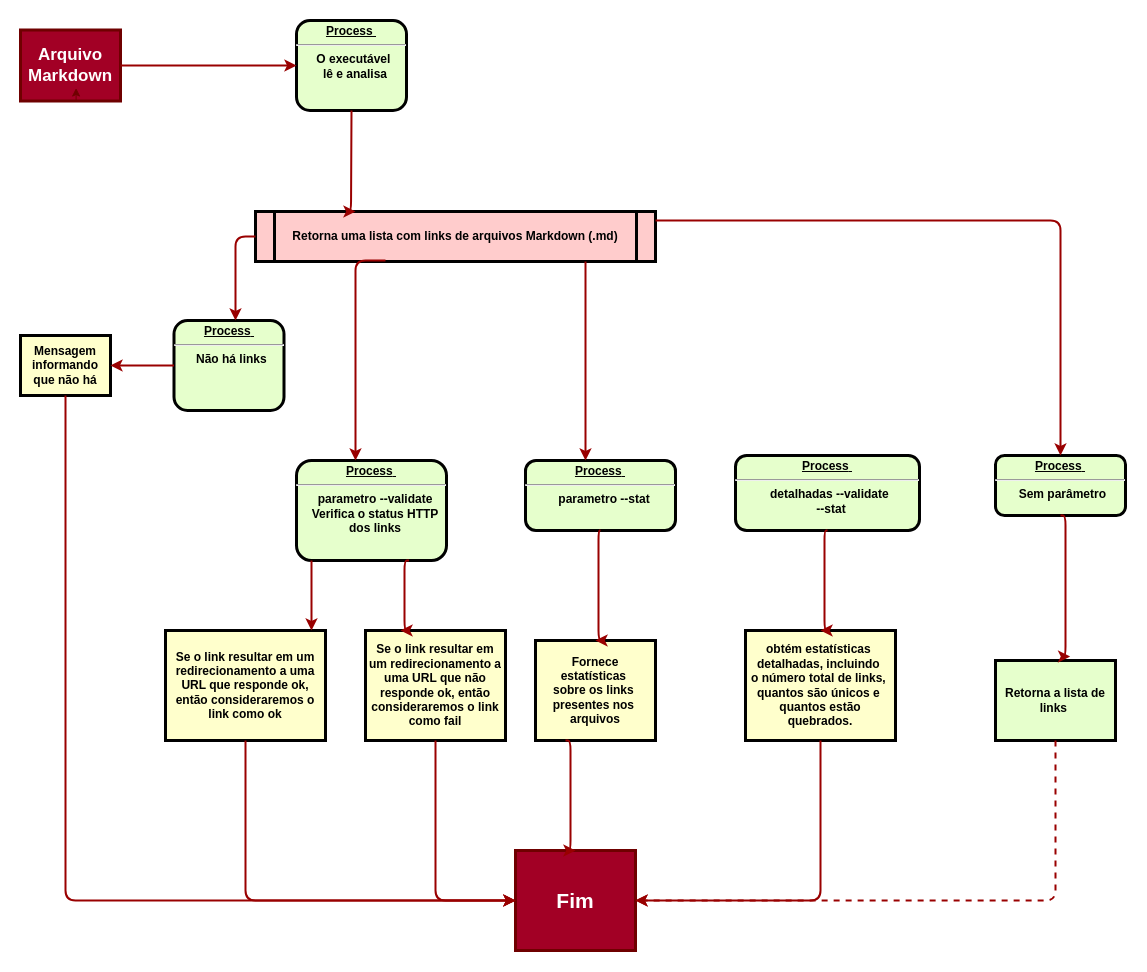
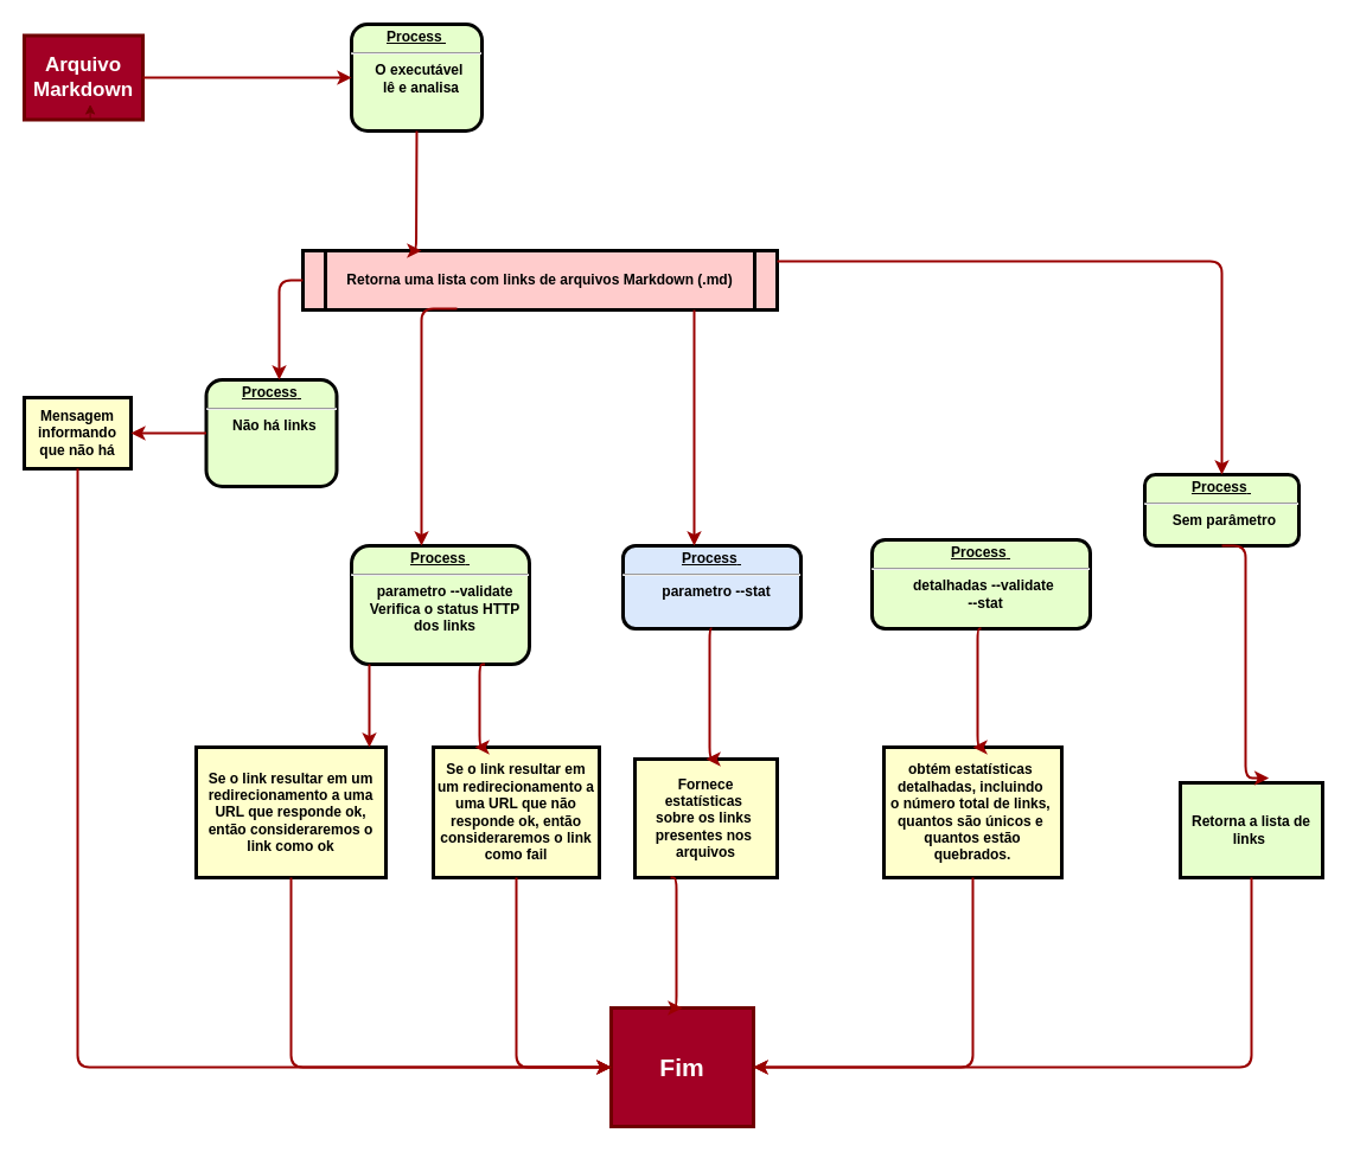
  <mxCell id="0" />
  <mxCell id="1" parent="0" />
  <mxCell id="2" value="&lt;p style=&quot;margin: 0px; margin-top: 4px; text-align: center; text-decoration: underline;&quot;&gt;&lt;strong&gt;Process&amp;nbsp;&lt;br&gt;&lt;/strong&gt;&lt;/p&gt;&lt;hr&gt;&lt;p style=&quot;margin: 0px; margin-left: 8px;&quot;&gt;O executável&amp;nbsp;&lt;/p&gt;&lt;p style=&quot;margin: 0px; margin-left: 8px;&quot;&gt;lê e analisa&lt;/p&gt;" style="verticalAlign=middle;align=center;overflow=fill;fontSize=12;fontFamily=Helvetica;html=1;rounded=1;fontStyle=1;strokeWidth=3;fillColor=#E6FFCC" parent="1" vertex="1"><mxGeometry x="296" y="20" width="110" height="90" as="geometry" /></mxCell>
  <mxCell id="3" value="Arquivo Markdown" style="whiteSpace=wrap;align=center;verticalAlign=middle;fontStyle=1;strokeWidth=3;fillColor=#a20025;fontColor=#ffffff;strokeColor=#6F0000;fontSize=17;" parent="1" vertex="1"><mxGeometry x="20" y="29.5" width="100" height="71" as="geometry" /></mxCell>
  <mxCell id="4" value="Retorna uma lista com links de arquivos Markdown (.md)" style="shape=process;whiteSpace=wrap;align=center;verticalAlign=middle;size=0.048;fontStyle=1;strokeWidth=3;fillColor=#FFCCCC" parent="1" vertex="1"><mxGeometry x="255" y="211" width="400" height="50" as="geometry" /></mxCell>
- <mxCell id="5" value="&lt;p style=&quot;margin: 0px; margin-top: 4px; text-align: center; text-decoration: underline;&quot;&gt;&lt;strong&gt;&lt;strong&gt;Process&lt;/strong&gt;&amp;nbsp;&lt;br&gt;&lt;/strong&gt;&lt;/p&gt;&lt;hr&gt;&lt;p style=&quot;margin: 0px; margin-left: 8px;&quot;&gt;Sem parâmetro&amp;nbsp;&lt;br&gt;&lt;/p&gt;" style="verticalAlign=middle;align=center;overflow=fill;fontSize=12;fontFamily=Helvetica;html=1;rounded=1;fontStyle=1;strokeWidth=3;fillColor=#E6FFCC" parent="1" vertex="1"><mxGeometry x="995" y="455" width="130" height="60" as="geometry" /></mxCell>
- <mxCell id="6" value="&lt;p style=&quot;margin: 0px; margin-top: 4px; text-align: center; text-decoration: underline;&quot;&gt;&lt;strong&gt;&lt;strong&gt;Process&lt;/strong&gt;&amp;nbsp;&lt;br&gt;&lt;/strong&gt;&lt;/p&gt;&lt;hr&gt;&lt;p style=&quot;margin: 0px; margin-left: 8px;&quot;&gt;parametro --stat&lt;br&gt;&lt;/p&gt;&lt;p style=&quot;margin: 0px; margin-left: 8px;&quot;&gt;&lt;br&gt;&lt;/p&gt;" style="verticalAlign=middle;align=center;overflow=fill;fontSize=12;fontFamily=Helvetica;html=1;rounded=1;fontStyle=1;strokeWidth=3;fillColor=#E6FFCC" parent="1" vertex="1"><mxGeometry x="525" y="460" width="150" height="70" as="geometry" /></mxCell>
+ <mxCell id="5" value="&lt;p style=&quot;margin: 0px; margin-top: 4px; text-align: center; text-decoration: underline;&quot;&gt;&lt;strong&gt;&lt;strong&gt;Process&lt;/strong&gt;&amp;nbsp;&lt;br&gt;&lt;/strong&gt;&lt;/p&gt;&lt;hr&gt;&lt;p style=&quot;margin: 0px; margin-left: 8px;&quot;&gt;Sem parâmetro&amp;nbsp;&lt;br&gt;&lt;/p&gt;" style="verticalAlign=middle;align=center;overflow=fill;fontSize=12;fontFamily=Helvetica;html=1;rounded=1;fontStyle=1;strokeWidth=3;fillColor=#E6FFCC" parent="1" vertex="1"><mxGeometry x="965" y="400" width="130" height="60" as="geometry" /></mxCell>
+ <mxCell id="6" value="&lt;p style=&quot;margin: 0px; margin-top: 4px; text-align: center; text-decoration: underline;&quot;&gt;&lt;strong&gt;&lt;strong&gt;Process&lt;/strong&gt;&amp;nbsp;&lt;br&gt;&lt;/strong&gt;&lt;/p&gt;&lt;hr&gt;&lt;p style=&quot;margin: 0px; margin-left: 8px;&quot;&gt;parametro --stat&lt;br&gt;&lt;/p&gt;&lt;p style=&quot;margin: 0px; margin-left: 8px;&quot;&gt;&lt;br&gt;&lt;/p&gt;" style="verticalAlign=middle;align=center;overflow=fill;fontSize=12;fontFamily=Helvetica;html=1;rounded=1;fontStyle=1;strokeWidth=3;fillColor=#dae8fc;" parent="1" vertex="1"><mxGeometry x="525" y="460" width="150" height="70" as="geometry" /></mxCell>
  <mxCell id="7" value="&lt;p style=&quot;margin: 0px; margin-top: 4px; text-align: center; text-decoration: underline;&quot;&gt;&lt;strong&gt;&lt;strong&gt;Process&lt;/strong&gt;&amp;nbsp;&lt;br&gt;&lt;/strong&gt;&lt;/p&gt;&lt;hr&gt;&lt;p style=&quot;margin: 0px; margin-left: 8px;&quot;&gt;Não há links&amp;nbsp;&lt;/p&gt;" style="verticalAlign=middle;align=center;overflow=fill;fontSize=12;fontFamily=Helvetica;html=1;rounded=1;fontStyle=1;strokeWidth=3;fillColor=#E6FFCC" parent="1" vertex="1"><mxGeometry x="173.5" y="320" width="110" height="90" as="geometry" /></mxCell>
  <mxCell id="8" value="Se o link resultar em um redirecionamento a uma URL que responde ok, então consideraremos o link como ok" style="whiteSpace=wrap;align=center;verticalAlign=middle;fontStyle=1;strokeWidth=3;fillColor=#FFFFCC" parent="1" vertex="1"><mxGeometry x="165" y="630" width="160" height="110" as="geometry" /></mxCell>
  <mxCell id="9" value="Mensagem informando que não há" style="whiteSpace=wrap;align=center;verticalAlign=middle;fontStyle=1;strokeWidth=3;fillColor=#FFFFCC" parent="1" vertex="1"><mxGeometry x="20" y="335" width="90" height="60" as="geometry" /></mxCell>
  <mxCell id="10" value="Fornece estatísticas &#10;sobre os links &#10;presentes nos &#10;arquivos" style="whiteSpace=wrap;align=center;verticalAlign=middle;fontStyle=1;strokeWidth=3;fillColor=#FFFFCC" parent="1" vertex="1"><mxGeometry x="535" y="640" width="120" height="100" as="geometry" /></mxCell>
  <mxCell id="11" value="" style="edgeStyle=none;noEdgeStyle=1;strokeColor=#990000;strokeWidth=2" parent="1" source="3" target="2" edge="1"><mxGeometry width="100" height="100" relative="1" as="geometry"><mxPoint x="265" y="0" as="sourcePoint" /><mxPoint x="365" y="-100" as="targetPoint" /></mxGeometry></mxCell>
  <mxCell id="12" value="&lt;p style=&quot;margin: 0px; margin-top: 4px; text-align: center; text-decoration: underline;&quot;&gt;&lt;strong&gt;&lt;strong&gt;Process&lt;/strong&gt;&amp;nbsp;&lt;br&gt;&lt;/strong&gt;&lt;/p&gt;&lt;hr&gt;&lt;p style=&quot;border-color: var(--border-color); margin: 0px 0px 0px 8px;&quot;&gt;parametro --validate&lt;/p&gt;&lt;p style=&quot;border-color: var(--border-color); margin: 0px 0px 0px 8px;&quot;&gt;Verifica o status HTTP&lt;/p&gt;&lt;p style=&quot;border-color: var(--border-color); margin: 0px 0px 0px 8px;&quot;&gt;&amp;nbsp;dos links&amp;nbsp;&lt;/p&gt;" style="verticalAlign=middle;align=center;overflow=fill;fontSize=12;fontFamily=Helvetica;html=1;rounded=1;fontStyle=1;strokeWidth=3;fillColor=#E6FFCC" parent="1" vertex="1"><mxGeometry x="296" y="460" width="150" height="100" as="geometry" /></mxCell>
  <mxCell id="13" value="" style="edgeStyle=elbowEdgeStyle;elbow=horizontal;strokeColor=#990000;strokeWidth=2;exitX=0.5;exitY=1;exitDx=0;exitDy=0;entryX=0.25;entryY=0;entryDx=0;entryDy=0;" parent="1" source="2" target="4" edge="1"><mxGeometry width="100" height="100" relative="1" as="geometry"><mxPoint x="350.5" y="121" as="sourcePoint" /><mxPoint x="350.5" y="211" as="targetPoint" /><Array as="points"><mxPoint x="350.5" y="180" /></Array></mxGeometry></mxCell>
  <mxCell id="14" value="" style="edgeStyle=elbowEdgeStyle;elbow=vertical;strokeColor=#990000;strokeWidth=2" parent="1" source="4" target="5" edge="1"><mxGeometry width="100" height="100" relative="1" as="geometry"><mxPoint x="485" y="310" as="sourcePoint" /><mxPoint x="585" y="210" as="targetPoint" /><Array as="points"><mxPoint x="635" y="220" /></Array></mxGeometry></mxCell>
  <mxCell id="15" value="" style="edgeStyle=elbowEdgeStyle;elbow=horizontal;strokeColor=#990000;strokeWidth=2" parent="1" source="4" target="6" edge="1"><mxGeometry width="100" height="100" relative="1" as="geometry"><mxPoint x="385" y="400" as="sourcePoint" /><mxPoint x="485" y="300" as="targetPoint" /><Array as="points"><mxPoint x="585" y="290" /></Array></mxGeometry></mxCell>
  <mxCell id="16" value="" style="edgeStyle=elbowEdgeStyle;elbow=horizontal;strokeColor=#990000;strokeWidth=2" parent="1" source="12" target="8" edge="1"><mxGeometry width="100" height="100" relative="1" as="geometry"><mxPoint x="185" y="470" as="sourcePoint" /><mxPoint x="215" y="460" as="targetPoint" /></mxGeometry></mxCell>
  <mxCell id="17" value="" style="edgeStyle=elbowEdgeStyle;elbow=vertical;strokeColor=#990000;strokeWidth=2" parent="1" source="7" target="9" edge="1"><mxGeometry width="100" height="100" relative="1" as="geometry"><mxPoint x="55" y="550" as="sourcePoint" /><mxPoint x="155" y="450" as="targetPoint" /></mxGeometry></mxCell>
  <mxCell id="18" value="" style="edgeStyle=elbowEdgeStyle;elbow=horizontal;strokeColor=#990000;strokeWidth=2" parent="1" target="12" edge="1"><mxGeometry width="100" height="100" relative="1" as="geometry"><mxPoint x="385" y="260" as="sourcePoint" /><mxPoint x="135" y="210" as="targetPoint" /><Array as="points"><mxPoint x="355" y="360" /><mxPoint x="385" y="290" /></Array></mxGeometry></mxCell>
  <mxCell id="19" value="" style="edgeStyle=elbowEdgeStyle;elbow=horizontal;strokeColor=#990000;strokeWidth=2" parent="1" source="4" target="7" edge="1"><mxGeometry width="100" height="100" relative="1" as="geometry"><mxPoint x="15" y="310" as="sourcePoint" /><mxPoint x="115" y="210" as="targetPoint" /><Array as="points"><mxPoint x="235" y="280" /></Array></mxGeometry></mxCell>
  <mxCell id="20" value="Retorna a lista de links " style="whiteSpace=wrap;align=center;verticalAlign=middle;fontStyle=1;strokeWidth=3;fillColor=#e6ffcc;" vertex="1" parent="1"><mxGeometry x="995" y="660" width="120" height="80" as="geometry" /></mxCell>
  <mxCell id="21" value="Se o link resultar em um redirecionamento a uma URL que não &#10;responde ok, então consideraremos o link como fail" style="whiteSpace=wrap;align=center;verticalAlign=middle;fontStyle=1;strokeWidth=3;fillColor=#FFFFCC" vertex="1" parent="1"><mxGeometry x="365" y="630" width="140" height="110" as="geometry" /></mxCell>
  <mxCell id="22" value="" style="edgeStyle=elbowEdgeStyle;elbow=horizontal;strokeColor=#990000;strokeWidth=2;exitX=0.5;exitY=1;exitDx=0;exitDy=0;entryX=0.622;entryY=-0.05;entryDx=0;entryDy=0;entryPerimeter=0;" edge="1" parent="1" source="5" target="20"><mxGeometry width="100" height="100" relative="1" as="geometry"><mxPoint x="735" y="550" as="sourcePoint" /><mxPoint x="735" y="620" as="targetPoint" /><Array as="points" /></mxGeometry></mxCell>
  <mxCell id="23" value="" style="edgeStyle=elbowEdgeStyle;elbow=horizontal;strokeColor=#990000;strokeWidth=2;exitX=0.5;exitY=1;exitDx=0;exitDy=0;entryX=0.5;entryY=0;entryDx=0;entryDy=0;" edge="1" parent="1" source="6" target="10"><mxGeometry width="100" height="100" relative="1" as="geometry"><mxPoint x="579.5" y="550" as="sourcePoint" /><mxPoint x="565" y="630" as="targetPoint" /><Array as="points" /></mxGeometry></mxCell>
  <mxCell id="24" value="" style="edgeStyle=elbowEdgeStyle;elbow=horizontal;strokeColor=#990000;strokeWidth=2;exitX=0.75;exitY=1;exitDx=0;exitDy=0;entryX=0.25;entryY=0;entryDx=0;entryDy=0;" edge="1" parent="1" source="12" target="21"><mxGeometry width="100" height="100" relative="1" as="geometry"><mxPoint x="415" y="550" as="sourcePoint" /><mxPoint x="385" y="630" as="targetPoint" /><Array as="points" /></mxGeometry></mxCell>
  <mxCell id="25" value="&lt;p style=&quot;margin: 0px; margin-top: 4px; text-align: center; text-decoration: underline;&quot;&gt;&lt;strong&gt;&lt;strong&gt;Process&lt;/strong&gt;&amp;nbsp;&lt;br&gt;&lt;/strong&gt;&lt;/p&gt;&lt;hr&gt;&lt;p style=&quot;margin: 0px; margin-left: 8px;&quot;&gt;detalhadas --validate&amp;nbsp;&lt;/p&gt;&lt;p style=&quot;margin: 0px; margin-left: 8px;&quot;&gt;--stat&lt;br&gt;&lt;/p&gt;&lt;p style=&quot;margin: 0px; margin-left: 8px;&quot;&gt;&lt;br&gt;&lt;/p&gt;" style="verticalAlign=middle;align=center;overflow=fill;fontSize=12;fontFamily=Helvetica;html=1;rounded=1;fontStyle=1;strokeWidth=3;fillColor=#E6FFCC" vertex="1" parent="1"><mxGeometry x="735" y="455" width="184" height="75" as="geometry" /></mxCell>
  <mxCell id="26" value="obtém estatísticas &#10;detalhadas, incluindo &#10;o número total de links, &#10;quantos são únicos e &#10;quantos estão quebrados." style="whiteSpace=wrap;align=center;verticalAlign=middle;fontStyle=1;strokeWidth=3;fillColor=#FFFFCC" vertex="1" parent="1"><mxGeometry x="745" y="630" width="150" height="110" as="geometry" /></mxCell>
  <mxCell id="27" value="" style="edgeStyle=elbowEdgeStyle;elbow=horizontal;strokeColor=#990000;strokeWidth=2;exitX=0.5;exitY=1;exitDx=0;exitDy=0;entryX=0.5;entryY=0;entryDx=0;entryDy=0;" edge="1" parent="1" source="25" target="26"><mxGeometry width="100" height="100" relative="1" as="geometry"><mxPoint x="996.33" y="593" as="sourcePoint" /><mxPoint x="997.33" y="700" as="targetPoint" /><Array as="points" /></mxGeometry></mxCell>
  <mxCell id="28" value="Fim" style="whiteSpace=wrap;align=center;verticalAlign=middle;fontStyle=1;strokeWidth=3;fillColor=#a20025;fontSize=21;strokeColor=#6F0000;fontColor=#ffffff;" vertex="1" parent="1"><mxGeometry x="515" y="850" width="120" height="100" as="geometry" /></mxCell>
  <mxCell id="29" style="edgeStyle=orthogonalEdgeStyle;rounded=0;orthogonalLoop=1;jettySize=auto;html=1;exitX=0.5;exitY=1;exitDx=0;exitDy=0;entryX=0.556;entryY=0.817;entryDx=0;entryDy=0;entryPerimeter=0;fillColor=#a20025;strokeColor=#6F0000;" edge="1" parent="1" source="3" target="3"><mxGeometry relative="1" as="geometry" /></mxCell>
  <mxCell id="30" value="" style="edgeStyle=elbowEdgeStyle;elbow=horizontal;strokeColor=#990000;strokeWidth=2;entryX=0.5;entryY=0;entryDx=0;entryDy=0;exitX=0.25;exitY=1;exitDx=0;exitDy=0;" edge="1" parent="1" source="10" target="28"><mxGeometry width="100" height="100" relative="1" as="geometry"><mxPoint x="574.33" y="740" as="sourcePoint" /><mxPoint x="574.33" y="810" as="targetPoint" /></mxGeometry></mxCell>
  <mxCell id="31" value="" style="edgeStyle=elbowEdgeStyle;elbow=horizontal;strokeColor=#990000;strokeWidth=2;entryX=0;entryY=0.5;entryDx=0;entryDy=0;exitX=0.5;exitY=1;exitDx=0;exitDy=0;" edge="1" parent="1" source="21" target="28"><mxGeometry width="100" height="100" relative="1" as="geometry"><mxPoint x="446" y="760" as="sourcePoint" /><mxPoint x="456" y="870" as="targetPoint" /><Array as="points"><mxPoint x="435" y="820" /></Array></mxGeometry></mxCell>
  <mxCell id="32" value="" style="edgeStyle=elbowEdgeStyle;elbow=horizontal;strokeColor=#990000;strokeWidth=2;entryX=0;entryY=0.5;entryDx=0;entryDy=0;exitX=0.5;exitY=1;exitDx=0;exitDy=0;" edge="1" parent="1" source="8" target="28"><mxGeometry width="100" height="100" relative="1" as="geometry"><mxPoint x="445" y="750" as="sourcePoint" /><mxPoint x="525" y="910" as="targetPoint" /><Array as="points"><mxPoint x="245" y="840" /></Array></mxGeometry></mxCell>
  <mxCell id="33" value="" style="edgeStyle=elbowEdgeStyle;elbow=horizontal;strokeColor=#990000;strokeWidth=2;entryX=1;entryY=0.5;entryDx=0;entryDy=0;exitX=0.5;exitY=1;exitDx=0;exitDy=0;" edge="1" parent="1" source="26" target="28"><mxGeometry width="100" height="100" relative="1" as="geometry"><mxPoint x="255" y="750" as="sourcePoint" /><mxPoint x="525" y="910" as="targetPoint" /><Array as="points"><mxPoint x="820" y="840" /></Array></mxGeometry></mxCell>
- <mxCell id="34" value="" style="edgeStyle=elbowEdgeStyle;elbow=horizontal;strokeColor=#990000;strokeWidth=2;entryX=1;entryY=0.5;entryDx=0;entryDy=0;exitX=0.5;exitY=1;exitDx=0;exitDy=0;dashed=1;" edge="1" parent="1" source="20" target="28"><mxGeometry width="100" height="100" relative="1" as="geometry"><mxPoint x="830" y="750" as="sourcePoint" /><mxPoint x="645" y="910" as="targetPoint" /><Array as="points"><mxPoint x="1055" y="850" /></Array></mxGeometry></mxCell>
+ <mxCell id="34" value="" style="edgeStyle=elbowEdgeStyle;elbow=horizontal;strokeColor=#990000;strokeWidth=2;entryX=1;entryY=0.5;entryDx=0;entryDy=0;exitX=0.5;exitY=1;exitDx=0;exitDy=0;" edge="1" parent="1" source="20" target="28"><mxGeometry width="100" height="100" relative="1" as="geometry"><mxPoint x="830" y="750" as="sourcePoint" /><mxPoint x="645" y="910" as="targetPoint" /><Array as="points"><mxPoint x="1055" y="850" /></Array></mxGeometry></mxCell>
  <mxCell id="35" value="" style="edgeStyle=elbowEdgeStyle;elbow=horizontal;strokeColor=#990000;strokeWidth=2;exitX=0.5;exitY=1;exitDx=0;exitDy=0;entryX=0;entryY=0.5;entryDx=0;entryDy=0;" edge="1" parent="1" source="9" target="28"><mxGeometry width="100" height="100" relative="1" as="geometry"><mxPoint x="321" y="570" as="sourcePoint" /><mxPoint x="321" y="640" as="targetPoint" /><Array as="points"><mxPoint x="65" y="810" /></Array></mxGeometry></mxCell>
